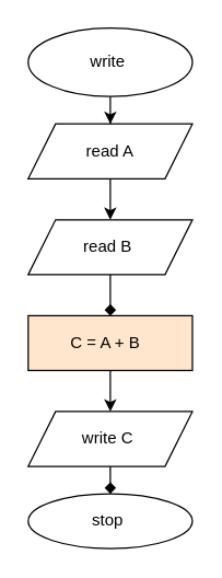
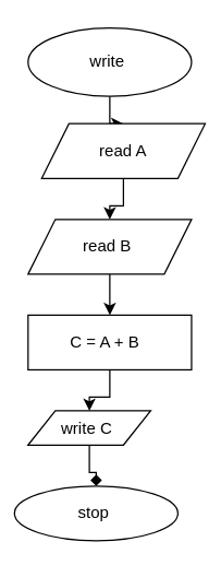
  <mxCell id="0" />
  <mxCell id="1" parent="0" />
  <mxCell id="2" value="" style="edgeStyle=orthogonalEdgeStyle;rounded=0;orthogonalLoop=1;jettySize=auto;html=1;" edge="1" parent="1" source="3" target="5"><mxGeometry relative="1" as="geometry" /></mxCell>
  <mxCell id="3" value="write&amp;nbsp;" style="ellipse;whiteSpace=wrap;html=1;" vertex="1" parent="1"><mxGeometry x="20" y="20" width="120" height="50" as="geometry" /></mxCell>
  <mxCell id="4" value="" style="edgeStyle=orthogonalEdgeStyle;rounded=0;orthogonalLoop=1;jettySize=auto;html=1;" edge="1" parent="1" source="5" target="7"><mxGeometry relative="1" as="geometry" /></mxCell>
- <mxCell id="5" value="read A" style="shape=parallelogram;perimeter=parallelogramPerimeter;whiteSpace=wrap;html=1;fixedSize=1;" vertex="1" parent="1"><mxGeometry x="20" y="90" width="120" height="40" as="geometry" /></mxCell>
- <mxCell id="6" value="" style="edgeStyle=orthogonalEdgeStyle;rounded=0;orthogonalLoop=1;jettySize=auto;html=1;endArrow=diamond;" edge="1" parent="1" source="7" target="9"><mxGeometry relative="1" as="geometry" /></mxCell>
+ <mxCell id="5" value="read A" style="shape=parallelogram;perimeter=parallelogramPerimeter;whiteSpace=wrap;html=1;fixedSize=1;" vertex="1" parent="1"><mxGeometry x="30" y="90" width="120" height="40" as="geometry" /></mxCell>
+ <mxCell id="6" value="" style="edgeStyle=orthogonalEdgeStyle;rounded=0;orthogonalLoop=1;jettySize=auto;html=1;" edge="1" parent="1" source="7" target="9"><mxGeometry relative="1" as="geometry" /></mxCell>
  <mxCell id="7" value="read B&amp;nbsp;" style="shape=parallelogram;perimeter=parallelogramPerimeter;whiteSpace=wrap;html=1;fixedSize=1;" vertex="1" parent="1"><mxGeometry x="20" y="160" width="120" height="40" as="geometry" /></mxCell>
  <mxCell id="8" value="" style="edgeStyle=orthogonalEdgeStyle;rounded=0;orthogonalLoop=1;jettySize=auto;html=1;" edge="1" parent="1" source="9" target="11"><mxGeometry relative="1" as="geometry" /></mxCell>
- <mxCell id="9" value="C = A + B&amp;nbsp;&amp;nbsp;" style="whiteSpace=wrap;html=1;fillColor=#ffe6cc;" vertex="1" parent="1"><mxGeometry x="20" y="230" width="120" height="40" as="geometry" /></mxCell>
+ <mxCell id="9" value="C = A + B&amp;nbsp;&amp;nbsp;" style="whiteSpace=wrap;html=1;" vertex="1" parent="1"><mxGeometry x="20" y="230" width="120" height="40" as="geometry" /></mxCell>
  <mxCell id="10" value="" style="edgeStyle=orthogonalEdgeStyle;rounded=0;orthogonalLoop=1;jettySize=auto;html=1;endArrow=diamond;" edge="1" parent="1" source="11" target="12"><mxGeometry relative="1" as="geometry" /></mxCell>
- <mxCell id="11" value="write C&amp;nbsp;" style="shape=parallelogram;perimeter=parallelogramPerimeter;whiteSpace=wrap;html=1;fixedSize=1;" vertex="1" parent="1"><mxGeometry x="20" y="300" width="120" height="40" as="geometry" /></mxCell>
- <mxCell id="12" value="stop&amp;nbsp;" style="ellipse;whiteSpace=wrap;html=1;" vertex="1" parent="1"><mxGeometry x="20" y="360" width="120" height="40" as="geometry" /></mxCell>
+ <mxCell id="11" value="write C&amp;nbsp;" style="shape=parallelogram;perimeter=parallelogramPerimeter;whiteSpace=wrap;html=1;fixedSize=1;" vertex="1" parent="1"><mxGeometry x="20" y="300" width="90" height="25" as="geometry" /></mxCell>
+ <mxCell id="12" value="stop&amp;nbsp;" style="ellipse;whiteSpace=wrap;html=1;" vertex="1" parent="1"><mxGeometry x="10" y="355" width="120" height="40" as="geometry" /></mxCell>
